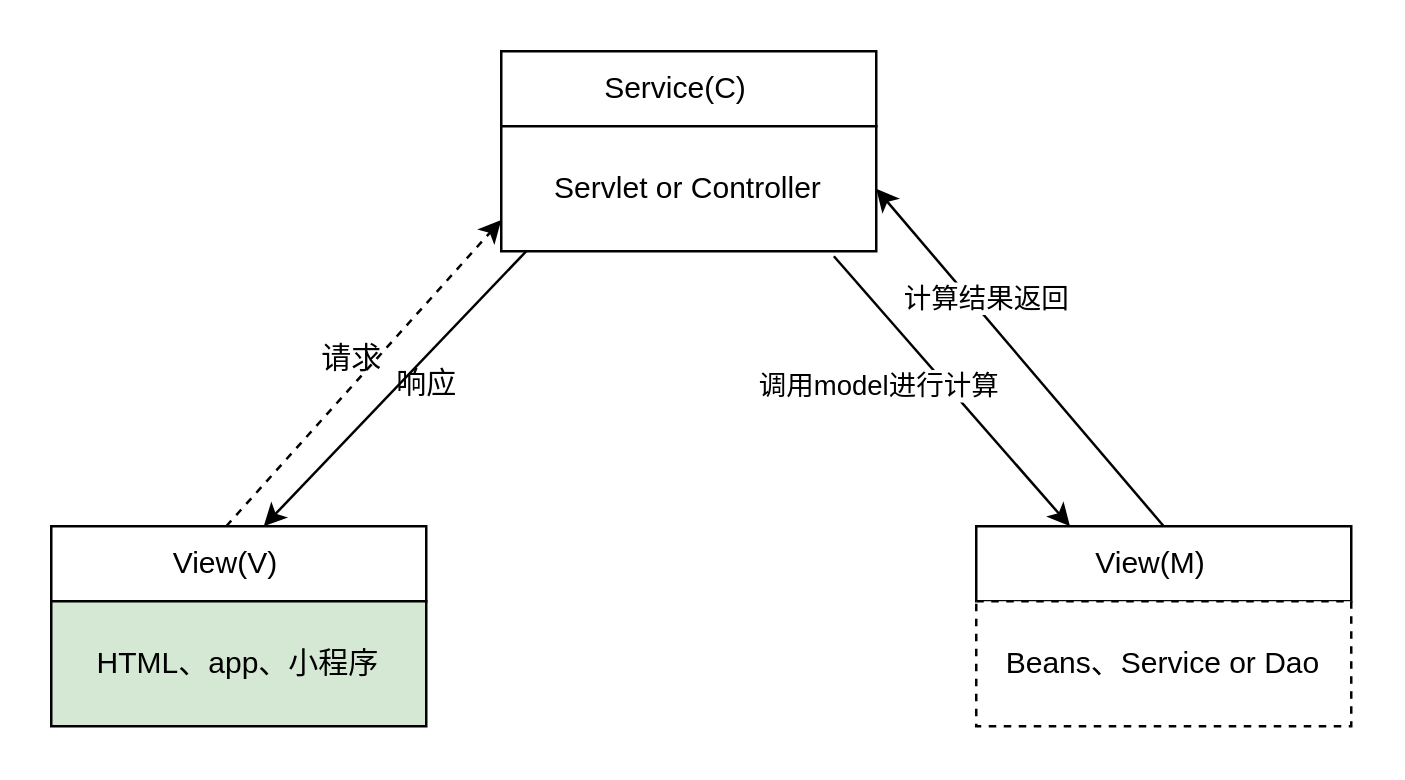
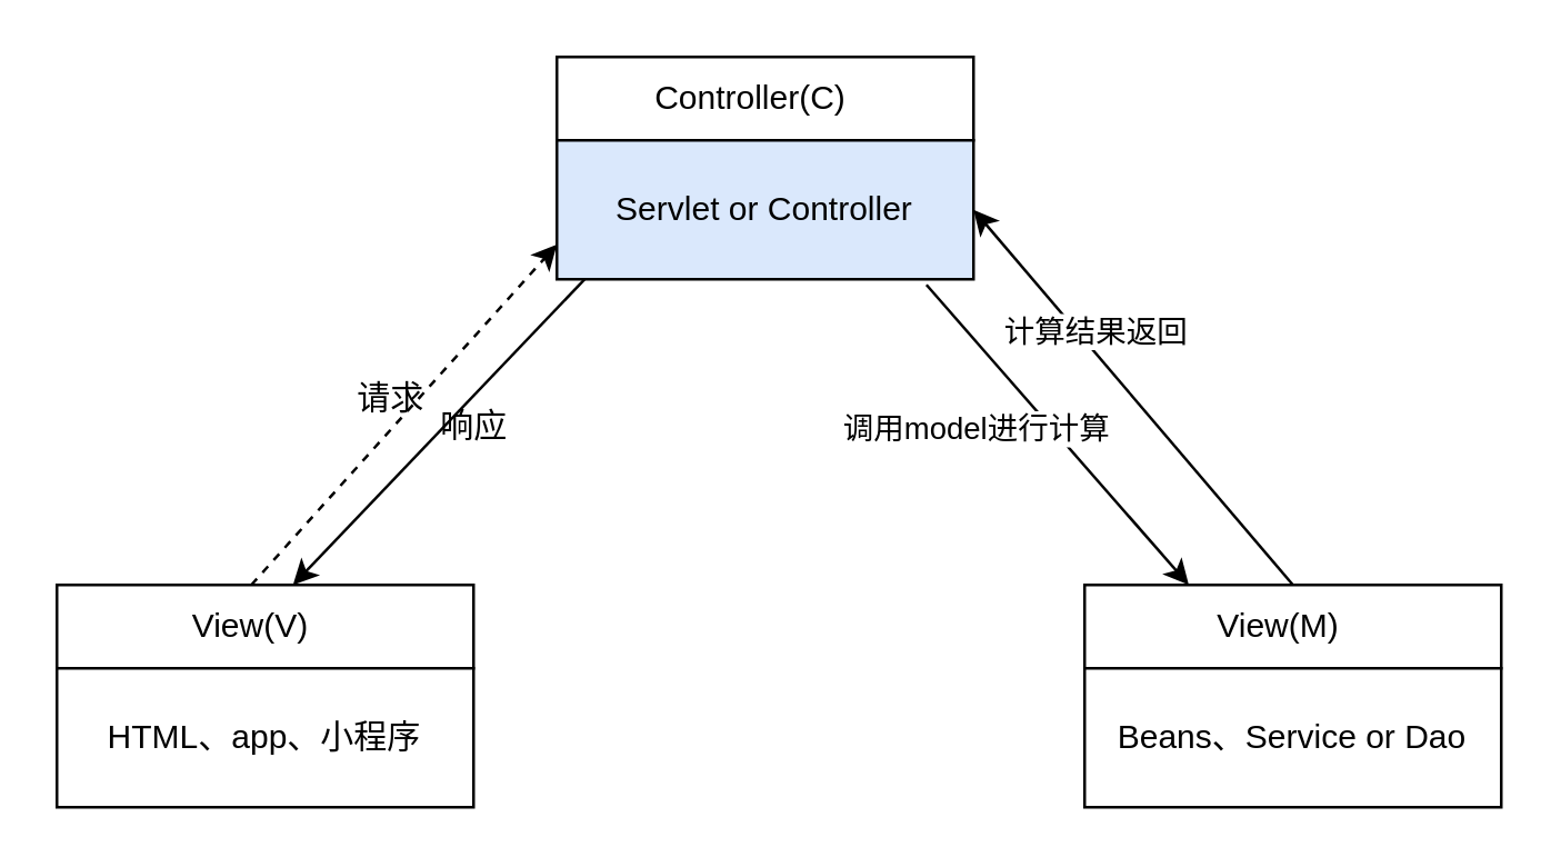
  <mxCell id="0" />
  <mxCell id="1" parent="0" />
  <mxCell id="2" value="" style="group;strokeWidth=2;" vertex="1" connectable="0" parent="1"><mxGeometry x="200" y="20" width="150" height="80" as="geometry" /></mxCell>
  <mxCell id="3" value="" style="rounded=0;whiteSpace=wrap;html=1;" vertex="1" parent="2"><mxGeometry width="150" height="30" as="geometry" /></mxCell>
- <mxCell id="4" value="Servlet or Controller" style="rounded=0;whiteSpace=wrap;html=1;" vertex="1" parent="2"><mxGeometry y="30" width="150" height="50" as="geometry" /></mxCell>
- <mxCell id="5" value="Service(C)" style="text;html=1;align=center;verticalAlign=middle;whiteSpace=wrap;rounded=0;" vertex="1" parent="2"><mxGeometry x="40" width="60" height="30" as="geometry" /></mxCell>
+ <mxCell id="4" value="Servlet or Controller" style="rounded=0;whiteSpace=wrap;html=1;fillColor=#dae8fc;" vertex="1" parent="2"><mxGeometry y="30" width="150" height="50" as="geometry" /></mxCell>
+ <mxCell id="5" value="Controller(C)" style="text;html=1;align=center;verticalAlign=middle;whiteSpace=wrap;rounded=0;" vertex="1" parent="2"><mxGeometry x="40" width="60" height="30" as="geometry" /></mxCell>
  <mxCell id="6" value="" style="group;strokeWidth=2;" vertex="1" connectable="0" parent="1"><mxGeometry x="20" y="210" width="150" height="80" as="geometry" /></mxCell>
  <mxCell id="7" value="" style="rounded=0;whiteSpace=wrap;html=1;" vertex="1" parent="6"><mxGeometry width="150" height="30" as="geometry" /></mxCell>
- <mxCell id="8" value="HTML、app、小程序" style="rounded=0;whiteSpace=wrap;html=1;fillColor=#d5e8d4;" vertex="1" parent="6"><mxGeometry y="30" width="150" height="50" as="geometry" /></mxCell>
+ <mxCell id="8" value="HTML、app、小程序" style="rounded=0;whiteSpace=wrap;html=1;" vertex="1" parent="6"><mxGeometry y="30" width="150" height="50" as="geometry" /></mxCell>
  <mxCell id="9" value="View(V)" style="text;html=1;align=center;verticalAlign=middle;whiteSpace=wrap;rounded=0;" vertex="1" parent="6"><mxGeometry x="40" width="60" height="30" as="geometry" /></mxCell>
  <mxCell id="10" value="" style="group;strokeWidth=2;" vertex="1" connectable="0" parent="1"><mxGeometry x="390" y="210" width="150" height="80" as="geometry" /></mxCell>
  <mxCell id="11" value="" style="rounded=0;whiteSpace=wrap;html=1;" vertex="1" parent="10"><mxGeometry width="150" height="30" as="geometry" /></mxCell>
- <mxCell id="12" value="Beans、Service or Dao" style="rounded=0;whiteSpace=wrap;html=1;dashed=1;" vertex="1" parent="10"><mxGeometry y="30" width="150" height="50" as="geometry" /></mxCell>
+ <mxCell id="12" value="Beans、Service or Dao" style="rounded=0;whiteSpace=wrap;html=1;" vertex="1" parent="10"><mxGeometry y="30" width="150" height="50" as="geometry" /></mxCell>
  <mxCell id="13" value="View(M)" style="text;html=1;align=center;verticalAlign=middle;whiteSpace=wrap;rounded=0;" vertex="1" parent="10"><mxGeometry x="40" width="60" height="30" as="geometry" /></mxCell>
  <mxCell id="14" style="rounded=0;orthogonalLoop=1;jettySize=auto;html=1;exitX=0.5;exitY=0;exitDx=0;exitDy=0;entryX=0;entryY=0.75;entryDx=0;entryDy=0;dashed=1;" edge="1" parent="1" source="9" target="4"><mxGeometry relative="1" as="geometry" /></mxCell>
  <mxCell id="15" style="rounded=0;orthogonalLoop=1;jettySize=auto;html=1;entryX=0.75;entryY=0;entryDx=0;entryDy=0;" edge="1" parent="1" target="9"><mxGeometry relative="1" as="geometry"><mxPoint x="210" y="100" as="sourcePoint" /><mxPoint x="120" y="210" as="targetPoint" /></mxGeometry></mxCell>
  <mxCell id="16" value="响应" style="text;html=1;align=center;verticalAlign=middle;resizable=0;points=[];autosize=1;strokeColor=none;fillColor=none;" vertex="1" parent="1"><mxGeometry x="145" y="138" width="50" height="30" as="geometry" /></mxCell>
  <mxCell id="17" value="请求" style="text;html=1;align=center;verticalAlign=middle;resizable=0;points=[];autosize=1;strokeColor=none;fillColor=none;" vertex="1" parent="1"><mxGeometry x="115" y="128" width="50" height="30" as="geometry" /></mxCell>
  <mxCell id="18" style="rounded=0;orthogonalLoop=1;jettySize=auto;html=1;entryX=0.25;entryY=0;entryDx=0;entryDy=0;exitX=0.887;exitY=1.04;exitDx=0;exitDy=0;exitPerimeter=0;" edge="1" parent="1" source="4" target="11"><mxGeometry relative="1" as="geometry"><mxPoint x="220" y="110" as="sourcePoint" /><mxPoint x="115" y="220" as="targetPoint" /></mxGeometry></mxCell>
  <mxCell id="19" style="rounded=0;orthogonalLoop=1;jettySize=auto;html=1;entryX=1;entryY=0.5;entryDx=0;entryDy=0;exitX=0.25;exitY=0;exitDx=0;exitDy=0;" edge="1" parent="1" target="4"><mxGeometry relative="1" as="geometry"><mxPoint x="465" y="210" as="sourcePoint" /><mxPoint x="370" y="87.5" as="targetPoint" /></mxGeometry></mxCell>
  <mxCell id="20" value="调用model进行计算" style="edgeLabel;html=1;align=center;verticalAlign=middle;resizable=0;points=[];" vertex="1" connectable="0" parent="19"><mxGeometry x="0.149" y="-2" relative="1" as="geometry"><mxPoint x="-50" y="22" as="offset" /></mxGeometry></mxCell>
  <mxCell id="21" value="计算结果返回" style="edgeLabel;html=1;align=center;verticalAlign=middle;resizable=0;points=[];" vertex="1" connectable="0" parent="19"><mxGeometry x="0.306" y="-5" relative="1" as="geometry"><mxPoint as="offset" /></mxGeometry></mxCell>
